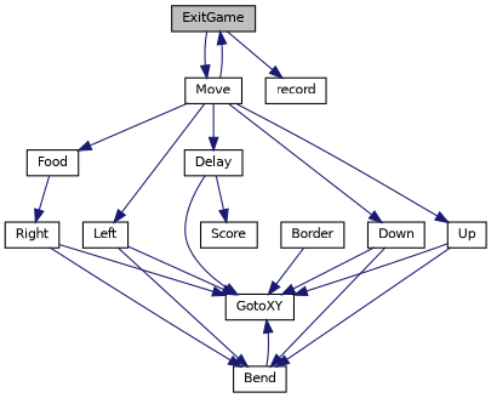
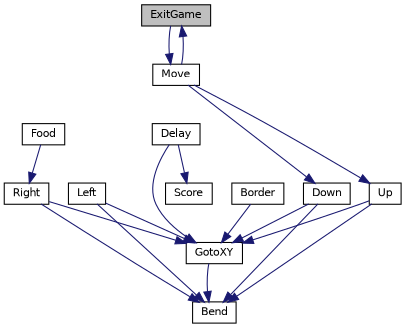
  digraph {
    rankdir=TB
    node [color=black fillcolor=white fontname=Helvetica fontsize=10 shape=record style=filled]
    edge [color=midnightblue fontname=Helvetica fontsize=10 labelfontname=Helvetica labelfontsize=10 style=solid]
    n1 [fillcolor=grey75 fontcolor=black height=0.2 label=ExitGame width=0.4]
    n2 [height=0.2 label=Move width=0.4]
-   n3 [height=0.2 label=record width=0.4]
    n4 [height=0.2 label=Food width=0.4]
    n5 [height=0.2 label=Delay width=0.4]
    n6 [height=0.2 label=Left width=0.4]
    n7 [height=0.2 label=Down width=0.4]
    n8 [height=0.2 label=Up width=0.4]
    n9 [height=0.2 label=Right width=0.4]
    n10 [height=0.2 label=Score width=0.4]
    n11 [height=0.2 label=GotoXY width=0.4]
    n12 [height=0.2 label=Border width=0.4]
    n13 [height=0.2 label=Bend width=0.4]
    n1 -> n2
-   n1 -> n3
    n2 -> n1
-   n2 -> n4
-   n2 -> n5
-   n2 -> n6
    n2 -> n7
    n2 -> n8
    n4 -> n9
    n5 -> n10
    n5 -> n11
    n6 -> n11
    n6 -> n13
    n7 -> n11
    n7 -> n13
    n8 -> n11
    n8 -> n13
    n9 -> n11
    n9 -> n13
    n12 -> n11
-   n13 -> n11
+   n11 -> n13
  }
